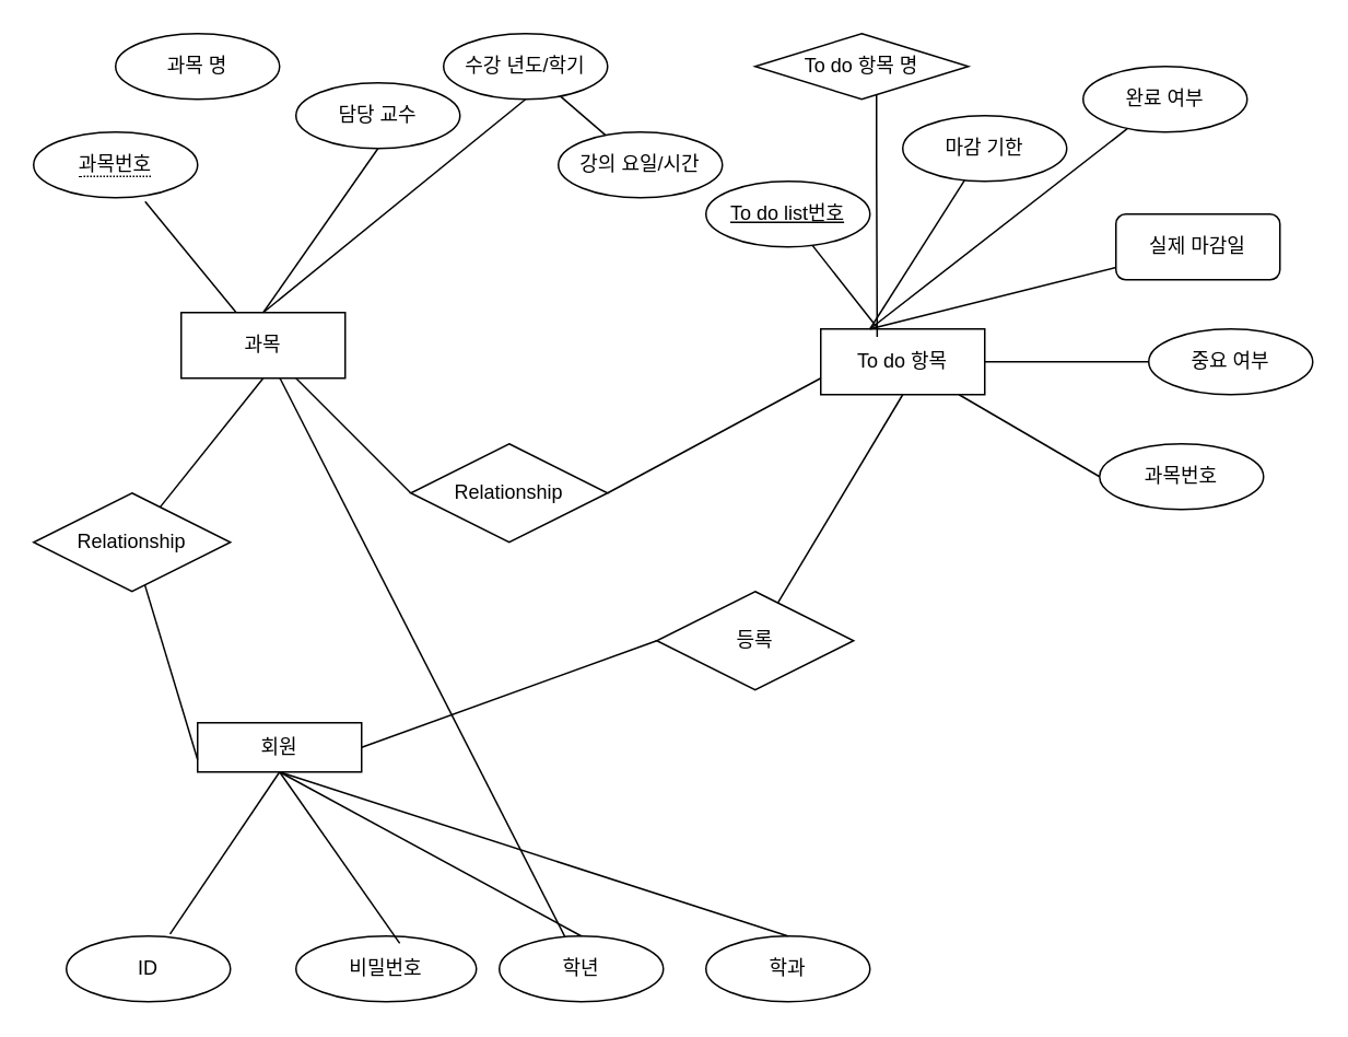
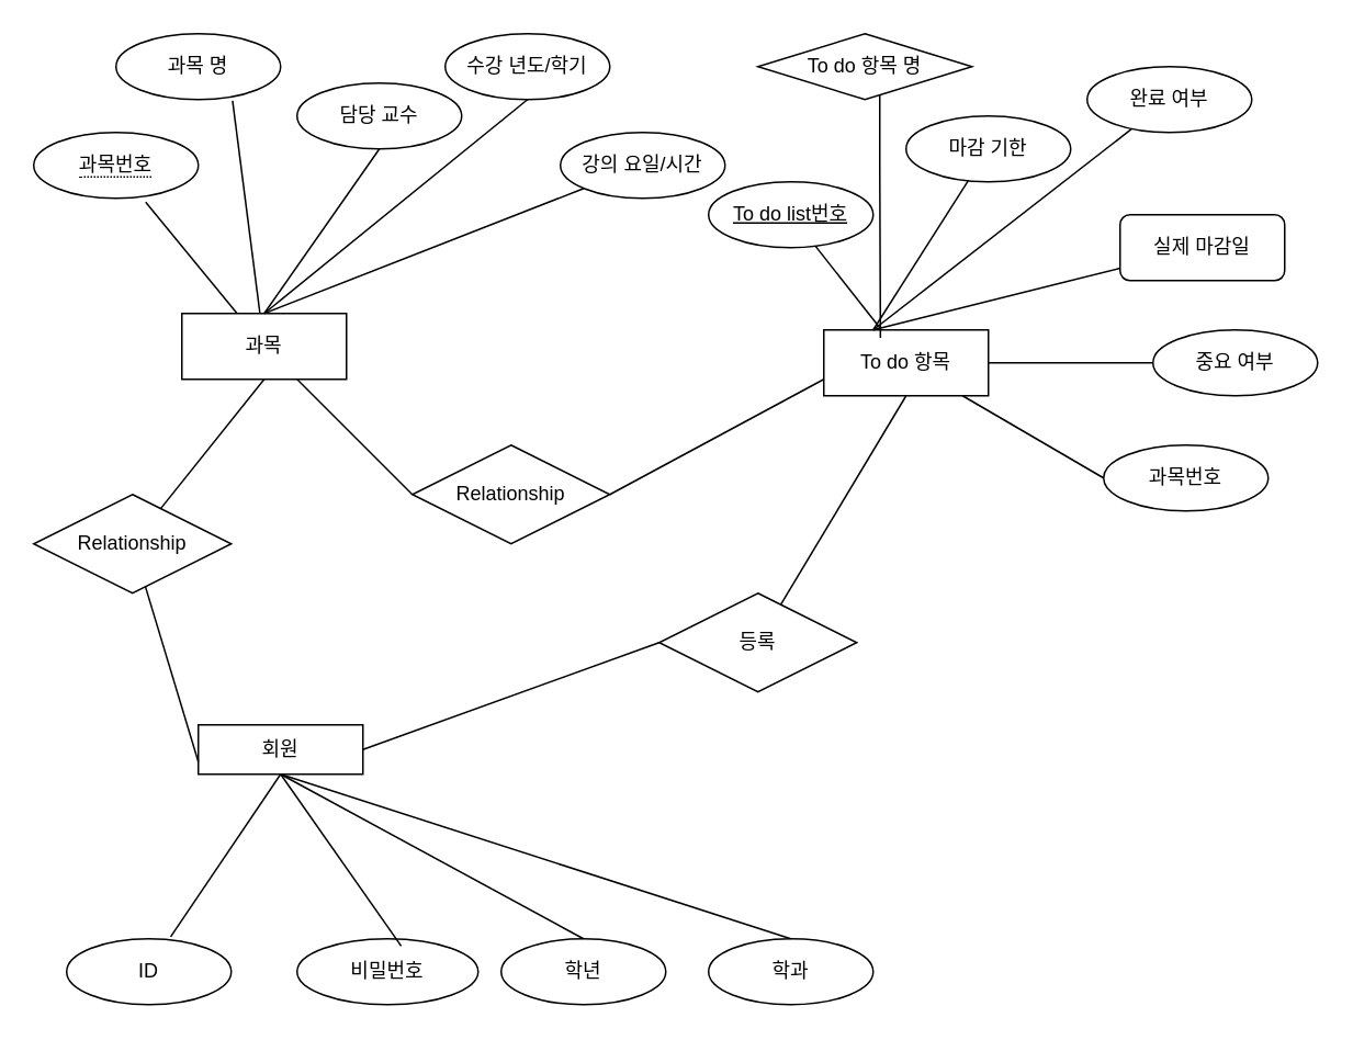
  <mxCell id="0" />
  <mxCell id="1" parent="0" />
  <mxCell id="2" style="rounded=0;orthogonalLoop=1;jettySize=auto;html=1;endArrow=none;endFill=0;entryX=0;entryY=0.5;entryDx=0;entryDy=0;" parent="1" source="3" target="5" edge="1"><mxGeometry relative="1" as="geometry" /></mxCell>
  <mxCell id="3" value="과목" style="whiteSpace=wrap;html=1;align=center;" parent="1" vertex="1"><mxGeometry x="110" y="190" width="100" height="40" as="geometry" /></mxCell>
  <mxCell id="4" value="과목 명" style="ellipse;whiteSpace=wrap;html=1;align=center;" parent="1" vertex="1"><mxGeometry x="70" y="20" width="100" height="40" as="geometry" /></mxCell>
  <mxCell id="5" value="Relationship" style="shape=rhombus;perimeter=rhombusPerimeter;whiteSpace=wrap;html=1;align=center;" parent="1" vertex="1"><mxGeometry x="250" y="270" width="120" height="60" as="geometry" /></mxCell>
  <mxCell id="6" value="&lt;span style=&quot;border-bottom: 1px dotted&quot;&gt;과목번호&lt;/span&gt;" style="ellipse;whiteSpace=wrap;html=1;align=center;" parent="1" vertex="1"><mxGeometry x="20" y="80" width="100" height="40" as="geometry" /></mxCell>
  <mxCell id="7" value="담당 교수" style="ellipse;whiteSpace=wrap;html=1;align=center;" parent="1" vertex="1"><mxGeometry x="180" y="50" width="100" height="40" as="geometry" /></mxCell>
- <mxCell id="8" style="rounded=0;orthogonalLoop=1;jettySize=auto;html=1;endArrow=none;endFill=0;" parent="1" source="9" target="10" edge="1"><mxGeometry relative="1" as="geometry" /></mxCell>
+ <mxCell id="8" style="rounded=0;orthogonalLoop=1;jettySize=auto;html=1;entryX=0.5;entryY=0;entryDx=0;entryDy=0;endArrow=none;endFill=0;" parent="1" source="9" target="3" edge="1"><mxGeometry relative="1" as="geometry" /></mxCell>
  <mxCell id="9" value="강의 요일/시간" style="ellipse;whiteSpace=wrap;html=1;align=center;" parent="1" vertex="1"><mxGeometry x="340" y="80" width="100" height="40" as="geometry" /></mxCell>
  <mxCell id="10" value="수강 년도/학기" style="ellipse;whiteSpace=wrap;html=1;align=center;" parent="1" vertex="1"><mxGeometry x="270" y="20" width="100" height="40" as="geometry" /></mxCell>
  <mxCell id="11" style="rounded=0;orthogonalLoop=1;jettySize=auto;html=1;entryX=0.68;entryY=1.06;entryDx=0;entryDy=0;entryPerimeter=0;endArrow=none;endFill=0;" parent="1" source="3" target="6" edge="1"><mxGeometry relative="1" as="geometry" /></mxCell>
- <mxCell id="12" style="rounded=0;orthogonalLoop=1;jettySize=auto;html=1;endArrow=none;endFill=0;" parent="1" source="3" target="34" edge="1"><mxGeometry relative="1" as="geometry" /></mxCell>
+ <mxCell id="12" style="rounded=0;orthogonalLoop=1;jettySize=auto;html=1;entryX=0.708;entryY=1.02;entryDx=0;entryDy=0;entryPerimeter=0;endArrow=none;endFill=0;" parent="1" source="3" target="4" edge="1"><mxGeometry relative="1" as="geometry" /></mxCell>
  <mxCell id="13" style="rounded=0;orthogonalLoop=1;jettySize=auto;html=1;entryX=0.5;entryY=1;entryDx=0;entryDy=0;endArrow=none;endFill=0;exitX=0.5;exitY=0;exitDx=0;exitDy=0;" parent="1" source="3" target="7" edge="1"><mxGeometry relative="1" as="geometry"><mxPoint x="350" y="240" as="sourcePoint" /><mxPoint x="331" y="111" as="targetPoint" /></mxGeometry></mxCell>
  <mxCell id="14" style="rounded=0;orthogonalLoop=1;jettySize=auto;html=1;entryX=0.5;entryY=1;entryDx=0;entryDy=0;endArrow=none;endFill=0;exitX=0.5;exitY=0;exitDx=0;exitDy=0;jumpStyle=gap;" parent="1" source="3" target="10" edge="1"><mxGeometry relative="1" as="geometry"><mxPoint x="170" y="200" as="sourcePoint" /><mxPoint x="240" y="100" as="targetPoint" /></mxGeometry></mxCell>
  <mxCell id="15" style="rounded=0;orthogonalLoop=1;jettySize=auto;html=1;entryX=1;entryY=0.5;entryDx=0;entryDy=0;endArrow=none;endFill=0;exitX=0;exitY=0.75;exitDx=0;exitDy=0;" parent="1" source="17" target="5" edge="1"><mxGeometry relative="1" as="geometry" /></mxCell>
  <mxCell id="16" style="rounded=0;orthogonalLoop=1;jettySize=auto;html=1;entryX=0;entryY=0.5;entryDx=0;entryDy=0;endArrow=none;endFill=0;" parent="1" source="17" target="45" edge="1"><mxGeometry relative="1" as="geometry" /></mxCell>
  <mxCell id="17" value="To do 항목" style="whiteSpace=wrap;html=1;align=center;" parent="1" vertex="1"><mxGeometry x="500" y="200" width="100" height="40" as="geometry" /></mxCell>
  <mxCell id="18" value="To do list번호" style="ellipse;whiteSpace=wrap;html=1;align=center;fillStyle=auto;fontStyle=4" parent="1" vertex="1"><mxGeometry x="430" y="110" width="100" height="40" as="geometry" /></mxCell>
  <mxCell id="19" value="To do 항목 명" style="rhombus;whiteSpace=wrap;html=1;align=center;" parent="1" vertex="1"><mxGeometry x="460" y="20" width="130" height="40" as="geometry" /></mxCell>
  <mxCell id="20" value="마감 기한" style="ellipse;whiteSpace=wrap;html=1;align=center;" parent="1" vertex="1"><mxGeometry x="550" y="70" width="100" height="40" as="geometry" /></mxCell>
  <mxCell id="21" style="rounded=0;orthogonalLoop=1;jettySize=auto;html=1;endArrow=none;endFill=0;" parent="1" source="22" edge="1"><mxGeometry relative="1" as="geometry"><mxPoint x="530" y="200" as="targetPoint" /></mxGeometry></mxCell>
  <mxCell id="22" value="실제 마감일" style="whiteSpace=wrap;html=1;align=center;rounded=1;" parent="1" vertex="1"><mxGeometry x="680" y="130" width="100" height="40" as="geometry" /></mxCell>
  <mxCell id="23" style="edgeStyle=orthogonalEdgeStyle;rounded=0;orthogonalLoop=1;jettySize=auto;html=1;entryX=1;entryY=0.5;entryDx=0;entryDy=0;endArrow=none;endFill=0;" parent="1" source="24" target="17" edge="1"><mxGeometry relative="1" as="geometry" /></mxCell>
  <mxCell id="24" value="중요 여부" style="ellipse;whiteSpace=wrap;html=1;align=center;" parent="1" vertex="1"><mxGeometry x="700" y="200" width="100" height="40" as="geometry" /></mxCell>
  <mxCell id="25" style="rounded=0;orthogonalLoop=1;jettySize=auto;html=1;endArrow=none;endFill=0;" parent="1" source="26" edge="1"><mxGeometry relative="1" as="geometry"><mxPoint x="530" y="200" as="targetPoint" /></mxGeometry></mxCell>
  <mxCell id="26" value="완료 여부" style="ellipse;whiteSpace=wrap;html=1;align=center;" parent="1" vertex="1"><mxGeometry x="660" y="40" width="100" height="40" as="geometry" /></mxCell>
  <mxCell id="27" style="rounded=0;orthogonalLoop=1;jettySize=auto;html=1;entryX=0.344;entryY=-0.02;entryDx=0;entryDy=0;entryPerimeter=0;endArrow=none;endFill=0;" parent="1" source="18" target="17" edge="1"><mxGeometry relative="1" as="geometry" /></mxCell>
  <mxCell id="28" style="edgeStyle=orthogonalEdgeStyle;rounded=0;orthogonalLoop=1;jettySize=auto;html=1;entryX=0.344;entryY=0.12;entryDx=0;entryDy=0;entryPerimeter=0;endArrow=none;endFill=0;" parent="1" source="19" target="17" edge="1"><mxGeometry relative="1" as="geometry"><Array as="points"><mxPoint x="534" y="100" /><mxPoint x="534" y="100" /></Array></mxGeometry></mxCell>
  <mxCell id="29" style="rounded=0;orthogonalLoop=1;jettySize=auto;html=1;endArrow=none;endFill=0;" parent="1" source="20" edge="1"><mxGeometry relative="1" as="geometry"><mxPoint x="530" y="200" as="targetPoint" /></mxGeometry></mxCell>
  <mxCell id="30" style="rounded=0;orthogonalLoop=1;jettySize=auto;html=1;exitX=1;exitY=0.5;exitDx=0;exitDy=0;entryX=0;entryY=0.5;entryDx=0;entryDy=0;endArrow=none;endFill=0;" parent="1" source="31" target="41" edge="1"><mxGeometry relative="1" as="geometry" /></mxCell>
  <mxCell id="31" value="회원" style="whiteSpace=wrap;html=1;align=center;" parent="1" vertex="1"><mxGeometry x="120" y="440" width="100" height="30" as="geometry" /></mxCell>
  <mxCell id="32" value="ID" style="ellipse;whiteSpace=wrap;html=1;align=center;" parent="1" vertex="1"><mxGeometry x="40" y="570" width="100" height="40" as="geometry" /></mxCell>
  <mxCell id="33" value="비밀번호" style="ellipse;whiteSpace=wrap;html=1;align=center;" parent="1" vertex="1"><mxGeometry x="180" y="570" width="110" height="40" as="geometry" /></mxCell>
  <mxCell id="34" value="학년" style="ellipse;whiteSpace=wrap;html=1;align=center;" parent="1" vertex="1"><mxGeometry x="304" y="570" width="100" height="40" as="geometry" /></mxCell>
  <mxCell id="35" value="학과" style="ellipse;whiteSpace=wrap;html=1;align=center;" parent="1" vertex="1"><mxGeometry x="430" y="570" width="100" height="40" as="geometry" /></mxCell>
  <mxCell id="36" style="rounded=0;orthogonalLoop=1;jettySize=auto;html=1;exitX=0.5;exitY=1;exitDx=0;exitDy=0;entryX=0.632;entryY=-0.03;entryDx=0;entryDy=0;entryPerimeter=0;endArrow=none;endFill=0;" parent="1" source="31" target="32" edge="1"><mxGeometry relative="1" as="geometry" /></mxCell>
  <mxCell id="37" style="rounded=0;orthogonalLoop=1;jettySize=auto;html=1;exitX=0.5;exitY=1;exitDx=0;exitDy=0;entryX=0.575;entryY=0.11;entryDx=0;entryDy=0;entryPerimeter=0;endArrow=none;endFill=0;" parent="1" source="31" target="33" edge="1"><mxGeometry relative="1" as="geometry"><mxPoint x="180" y="490" as="sourcePoint" /><mxPoint x="113" y="579" as="targetPoint" /></mxGeometry></mxCell>
  <mxCell id="38" style="rounded=0;orthogonalLoop=1;jettySize=auto;html=1;exitX=0.5;exitY=1;exitDx=0;exitDy=0;entryX=0.5;entryY=0;entryDx=0;entryDy=0;endArrow=none;endFill=0;" parent="1" source="31" target="34" edge="1"><mxGeometry relative="1" as="geometry"><mxPoint x="180" y="490" as="sourcePoint" /><mxPoint x="253" y="584" as="targetPoint" /></mxGeometry></mxCell>
  <mxCell id="39" style="rounded=0;orthogonalLoop=1;jettySize=auto;html=1;exitX=0.5;exitY=1;exitDx=0;exitDy=0;entryX=0.5;entryY=0;entryDx=0;entryDy=0;endArrow=none;endFill=0;" parent="1" source="31" target="35" edge="1"><mxGeometry relative="1" as="geometry"><mxPoint x="180" y="490" as="sourcePoint" /><mxPoint x="364" y="580" as="targetPoint" /></mxGeometry></mxCell>
  <mxCell id="40" style="rounded=0;orthogonalLoop=1;jettySize=auto;html=1;entryX=0.5;entryY=1;entryDx=0;entryDy=0;endArrow=none;endFill=0;" parent="1" source="41" target="17" edge="1"><mxGeometry relative="1" as="geometry" /></mxCell>
  <mxCell id="41" value="등록" style="shape=rhombus;perimeter=rhombusPerimeter;whiteSpace=wrap;html=1;align=center;" parent="1" vertex="1"><mxGeometry x="400" y="360" width="120" height="60" as="geometry" /></mxCell>
  <mxCell id="42" style="rounded=0;orthogonalLoop=1;jettySize=auto;html=1;entryX=0.5;entryY=1;entryDx=0;entryDy=0;endArrow=none;endFill=0;" parent="1" source="44" target="3" edge="1"><mxGeometry relative="1" as="geometry" /></mxCell>
  <mxCell id="43" style="rounded=0;orthogonalLoop=1;jettySize=auto;html=1;entryX=0;entryY=0.75;entryDx=0;entryDy=0;endArrow=none;endFill=0;" parent="1" source="44" target="31" edge="1"><mxGeometry relative="1" as="geometry" /></mxCell>
  <mxCell id="44" value="Relationship" style="shape=rhombus;perimeter=rhombusPerimeter;whiteSpace=wrap;html=1;align=center;" parent="1" vertex="1"><mxGeometry x="20" y="300" width="120" height="60" as="geometry" /></mxCell>
  <mxCell id="45" value="과목번호" style="ellipse;whiteSpace=wrap;html=1;align=center;" parent="1" vertex="1"><mxGeometry x="670" y="270" width="100" height="40" as="geometry" /></mxCell>
